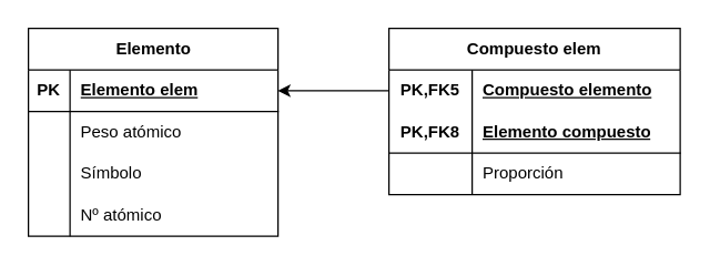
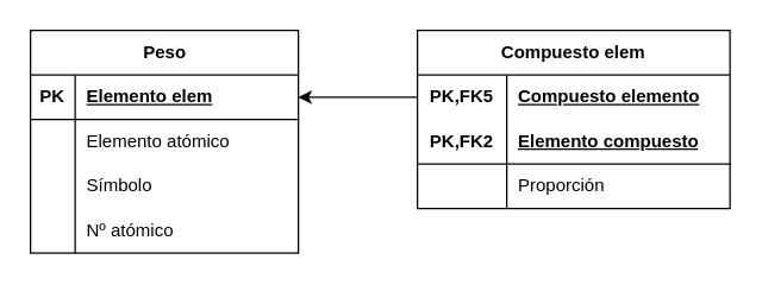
  <mxCell id="0" />
  <mxCell id="1" parent="0" />
- <mxCell id="2" value="Elemento" style="shape=table;startSize=30;container=1;collapsible=1;childLayout=tableLayout;fixedRows=1;rowLines=0;fontStyle=1;align=center;resizeLast=1;html=1;" vertex="1" parent="1"><mxGeometry x="20" y="20" width="180" height="150" as="geometry" /></mxCell>
+ <mxCell id="2" value="Peso" style="shape=table;startSize=30;container=1;collapsible=1;childLayout=tableLayout;fixedRows=1;rowLines=0;fontStyle=1;align=center;resizeLast=1;html=1;" vertex="1" parent="1"><mxGeometry x="20" y="20" width="180" height="150" as="geometry" /></mxCell>
  <mxCell id="3" value="" style="shape=tableRow;horizontal=0;startSize=0;swimlaneHead=0;swimlaneBody=0;fillColor=none;collapsible=0;dropTarget=0;points=[[0,0.5],[1,0.5]];portConstraint=eastwest;top=0;left=0;right=0;bottom=1;" vertex="1" parent="2"><mxGeometry y="30" width="180" height="30" as="geometry" /></mxCell>
  <mxCell id="4" value="PK" style="shape=partialRectangle;connectable=0;fillColor=none;top=0;left=0;bottom=0;right=0;fontStyle=1;overflow=hidden;whiteSpace=wrap;html=1;" vertex="1" parent="3"><mxGeometry width="30" height="30" as="geometry"><mxRectangle width="30" height="30" as="alternateBounds" /></mxGeometry></mxCell>
  <mxCell id="5" value="Elemento elem" style="shape=partialRectangle;connectable=0;fillColor=none;top=0;left=0;bottom=0;right=0;align=left;spacingLeft=6;fontStyle=5;overflow=hidden;whiteSpace=wrap;html=1;" vertex="1" parent="3"><mxGeometry x="30" width="150" height="30" as="geometry"><mxRectangle width="150" height="30" as="alternateBounds" /></mxGeometry></mxCell>
  <mxCell id="6" value="" style="shape=tableRow;horizontal=0;startSize=0;swimlaneHead=0;swimlaneBody=0;fillColor=none;collapsible=0;dropTarget=0;points=[[0,0.5],[1,0.5]];portConstraint=eastwest;top=0;left=0;right=0;bottom=0;" vertex="1" parent="2"><mxGeometry y="60" width="180" height="30" as="geometry" /></mxCell>
  <mxCell id="7" value="" style="shape=partialRectangle;connectable=0;fillColor=none;top=0;left=0;bottom=0;right=0;editable=1;overflow=hidden;whiteSpace=wrap;html=1;" vertex="1" parent="6"><mxGeometry width="30" height="30" as="geometry"><mxRectangle width="30" height="30" as="alternateBounds" /></mxGeometry></mxCell>
- <mxCell id="8" value="Peso atómico" style="shape=partialRectangle;connectable=0;fillColor=none;top=0;left=0;bottom=0;right=0;align=left;spacingLeft=6;overflow=hidden;whiteSpace=wrap;html=1;" vertex="1" parent="6"><mxGeometry x="30" width="150" height="30" as="geometry"><mxRectangle width="150" height="30" as="alternateBounds" /></mxGeometry></mxCell>
+ <mxCell id="8" value="Elemento atómico" style="shape=partialRectangle;connectable=0;fillColor=none;top=0;left=0;bottom=0;right=0;align=left;spacingLeft=6;overflow=hidden;whiteSpace=wrap;html=1;" vertex="1" parent="6"><mxGeometry x="30" width="150" height="30" as="geometry"><mxRectangle width="150" height="30" as="alternateBounds" /></mxGeometry></mxCell>
  <mxCell id="9" value="" style="shape=tableRow;horizontal=0;startSize=0;swimlaneHead=0;swimlaneBody=0;fillColor=none;collapsible=0;dropTarget=0;points=[[0,0.5],[1,0.5]];portConstraint=eastwest;top=0;left=0;right=0;bottom=0;" vertex="1" parent="2"><mxGeometry y="90" width="180" height="30" as="geometry" /></mxCell>
  <mxCell id="10" value="" style="shape=partialRectangle;connectable=0;fillColor=none;top=0;left=0;bottom=0;right=0;editable=1;overflow=hidden;whiteSpace=wrap;html=1;" vertex="1" parent="9"><mxGeometry width="30" height="30" as="geometry"><mxRectangle width="30" height="30" as="alternateBounds" /></mxGeometry></mxCell>
  <mxCell id="11" value="Símbolo" style="shape=partialRectangle;connectable=0;fillColor=none;top=0;left=0;bottom=0;right=0;align=left;spacingLeft=6;overflow=hidden;whiteSpace=wrap;html=1;" vertex="1" parent="9"><mxGeometry x="30" width="150" height="30" as="geometry"><mxRectangle width="150" height="30" as="alternateBounds" /></mxGeometry></mxCell>
  <mxCell id="12" value="" style="shape=tableRow;horizontal=0;startSize=0;swimlaneHead=0;swimlaneBody=0;fillColor=none;collapsible=0;dropTarget=0;points=[[0,0.5],[1,0.5]];portConstraint=eastwest;top=0;left=0;right=0;bottom=0;" vertex="1" parent="2"><mxGeometry y="120" width="180" height="30" as="geometry" /></mxCell>
  <mxCell id="13" value="" style="shape=partialRectangle;connectable=0;fillColor=none;top=0;left=0;bottom=0;right=0;editable=1;overflow=hidden;whiteSpace=wrap;html=1;" vertex="1" parent="12"><mxGeometry width="30" height="30" as="geometry"><mxRectangle width="30" height="30" as="alternateBounds" /></mxGeometry></mxCell>
  <mxCell id="14" value="Nº atómico" style="shape=partialRectangle;connectable=0;fillColor=none;top=0;left=0;bottom=0;right=0;align=left;spacingLeft=6;overflow=hidden;whiteSpace=wrap;html=1;" vertex="1" parent="12"><mxGeometry x="30" width="150" height="30" as="geometry"><mxRectangle width="150" height="30" as="alternateBounds" /></mxGeometry></mxCell>
  <mxCell id="15" value="Compuesto elem" style="shape=table;startSize=30;container=1;collapsible=1;childLayout=tableLayout;fixedRows=1;rowLines=0;fontStyle=1;align=center;resizeLast=1;html=1;whiteSpace=wrap;" vertex="1" parent="1"><mxGeometry x="280" y="20" width="210" height="120" as="geometry" /></mxCell>
  <mxCell id="16" value="" style="shape=tableRow;horizontal=0;startSize=0;swimlaneHead=0;swimlaneBody=0;fillColor=none;collapsible=0;dropTarget=0;points=[[0,0.5],[1,0.5]];portConstraint=eastwest;top=0;left=0;right=0;bottom=0;html=1;" vertex="1" parent="15"><mxGeometry y="30" width="210" height="30" as="geometry" /></mxCell>
  <mxCell id="17" value="PK,FK5" style="shape=partialRectangle;connectable=0;fillColor=none;top=0;left=0;bottom=0;right=0;fontStyle=1;overflow=hidden;html=1;whiteSpace=wrap;" vertex="1" parent="16"><mxGeometry width="60" height="30" as="geometry"><mxRectangle width="60" height="30" as="alternateBounds" /></mxGeometry></mxCell>
  <mxCell id="18" value="Compuesto elemento" style="shape=partialRectangle;connectable=0;fillColor=none;top=0;left=0;bottom=0;right=0;align=left;spacingLeft=6;fontStyle=5;overflow=hidden;html=1;whiteSpace=wrap;" vertex="1" parent="16"><mxGeometry x="60" width="150" height="30" as="geometry"><mxRectangle width="150" height="30" as="alternateBounds" /></mxGeometry></mxCell>
  <mxCell id="19" value="" style="shape=tableRow;horizontal=0;startSize=0;swimlaneHead=0;swimlaneBody=0;fillColor=none;collapsible=0;dropTarget=0;points=[[0,0.5],[1,0.5]];portConstraint=eastwest;top=0;left=0;right=0;bottom=1;html=1;" vertex="1" parent="15"><mxGeometry y="60" width="210" height="30" as="geometry" /></mxCell>
- <mxCell id="20" value="PK,FK8" style="shape=partialRectangle;connectable=0;fillColor=none;top=0;left=0;bottom=0;right=0;fontStyle=1;overflow=hidden;html=1;whiteSpace=wrap;" vertex="1" parent="19"><mxGeometry width="60" height="30" as="geometry"><mxRectangle width="60" height="30" as="alternateBounds" /></mxGeometry></mxCell>
+ <mxCell id="20" value="PK,FK2" style="shape=partialRectangle;connectable=0;fillColor=none;top=0;left=0;bottom=0;right=0;fontStyle=1;overflow=hidden;html=1;whiteSpace=wrap;" vertex="1" parent="19"><mxGeometry width="60" height="30" as="geometry"><mxRectangle width="60" height="30" as="alternateBounds" /></mxGeometry></mxCell>
  <mxCell id="21" value="Elemento compuesto" style="shape=partialRectangle;connectable=0;fillColor=none;top=0;left=0;bottom=0;right=0;align=left;spacingLeft=6;fontStyle=5;overflow=hidden;html=1;whiteSpace=wrap;" vertex="1" parent="19"><mxGeometry x="60" width="150" height="30" as="geometry"><mxRectangle width="150" height="30" as="alternateBounds" /></mxGeometry></mxCell>
  <mxCell id="22" value="" style="shape=tableRow;horizontal=0;startSize=0;swimlaneHead=0;swimlaneBody=0;fillColor=none;collapsible=0;dropTarget=0;points=[[0,0.5],[1,0.5]];portConstraint=eastwest;top=0;left=0;right=0;bottom=0;html=1;" vertex="1" parent="15"><mxGeometry y="90" width="210" height="30" as="geometry" /></mxCell>
  <mxCell id="23" value="" style="shape=partialRectangle;connectable=0;fillColor=none;top=0;left=0;bottom=0;right=0;editable=1;overflow=hidden;html=1;whiteSpace=wrap;" vertex="1" parent="22"><mxGeometry width="60" height="30" as="geometry"><mxRectangle width="60" height="30" as="alternateBounds" /></mxGeometry></mxCell>
  <mxCell id="24" value="Proporción" style="shape=partialRectangle;connectable=0;fillColor=none;top=0;left=0;bottom=0;right=0;align=left;spacingLeft=6;overflow=hidden;html=1;whiteSpace=wrap;" vertex="1" parent="22"><mxGeometry x="60" width="150" height="30" as="geometry"><mxRectangle width="150" height="30" as="alternateBounds" /></mxGeometry></mxCell>
  <mxCell id="25" style="edgeStyle=orthogonalEdgeStyle;rounded=0;orthogonalLoop=1;jettySize=auto;html=1;exitX=0;exitY=0.5;exitDx=0;exitDy=0;entryX=1;entryY=0.5;entryDx=0;entryDy=0;" edge="1" parent="1" source="16" target="3"><mxGeometry relative="1" as="geometry" /></mxCell>
